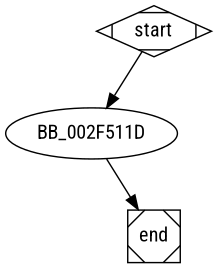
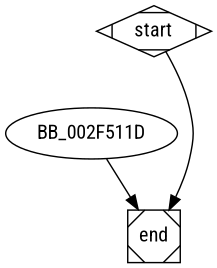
  digraph {
    fontname="Roboto Condensed"
    node [fontname="Roboto Condensed"]
    edge [fontname="Roboto Condensed"]
    start [shape=Mdiamond]
    n2 [label=BB_002F511D]
    end [shape=Msquare]
-   start -> n2
+   start -> end
    n2 -> end
  }
